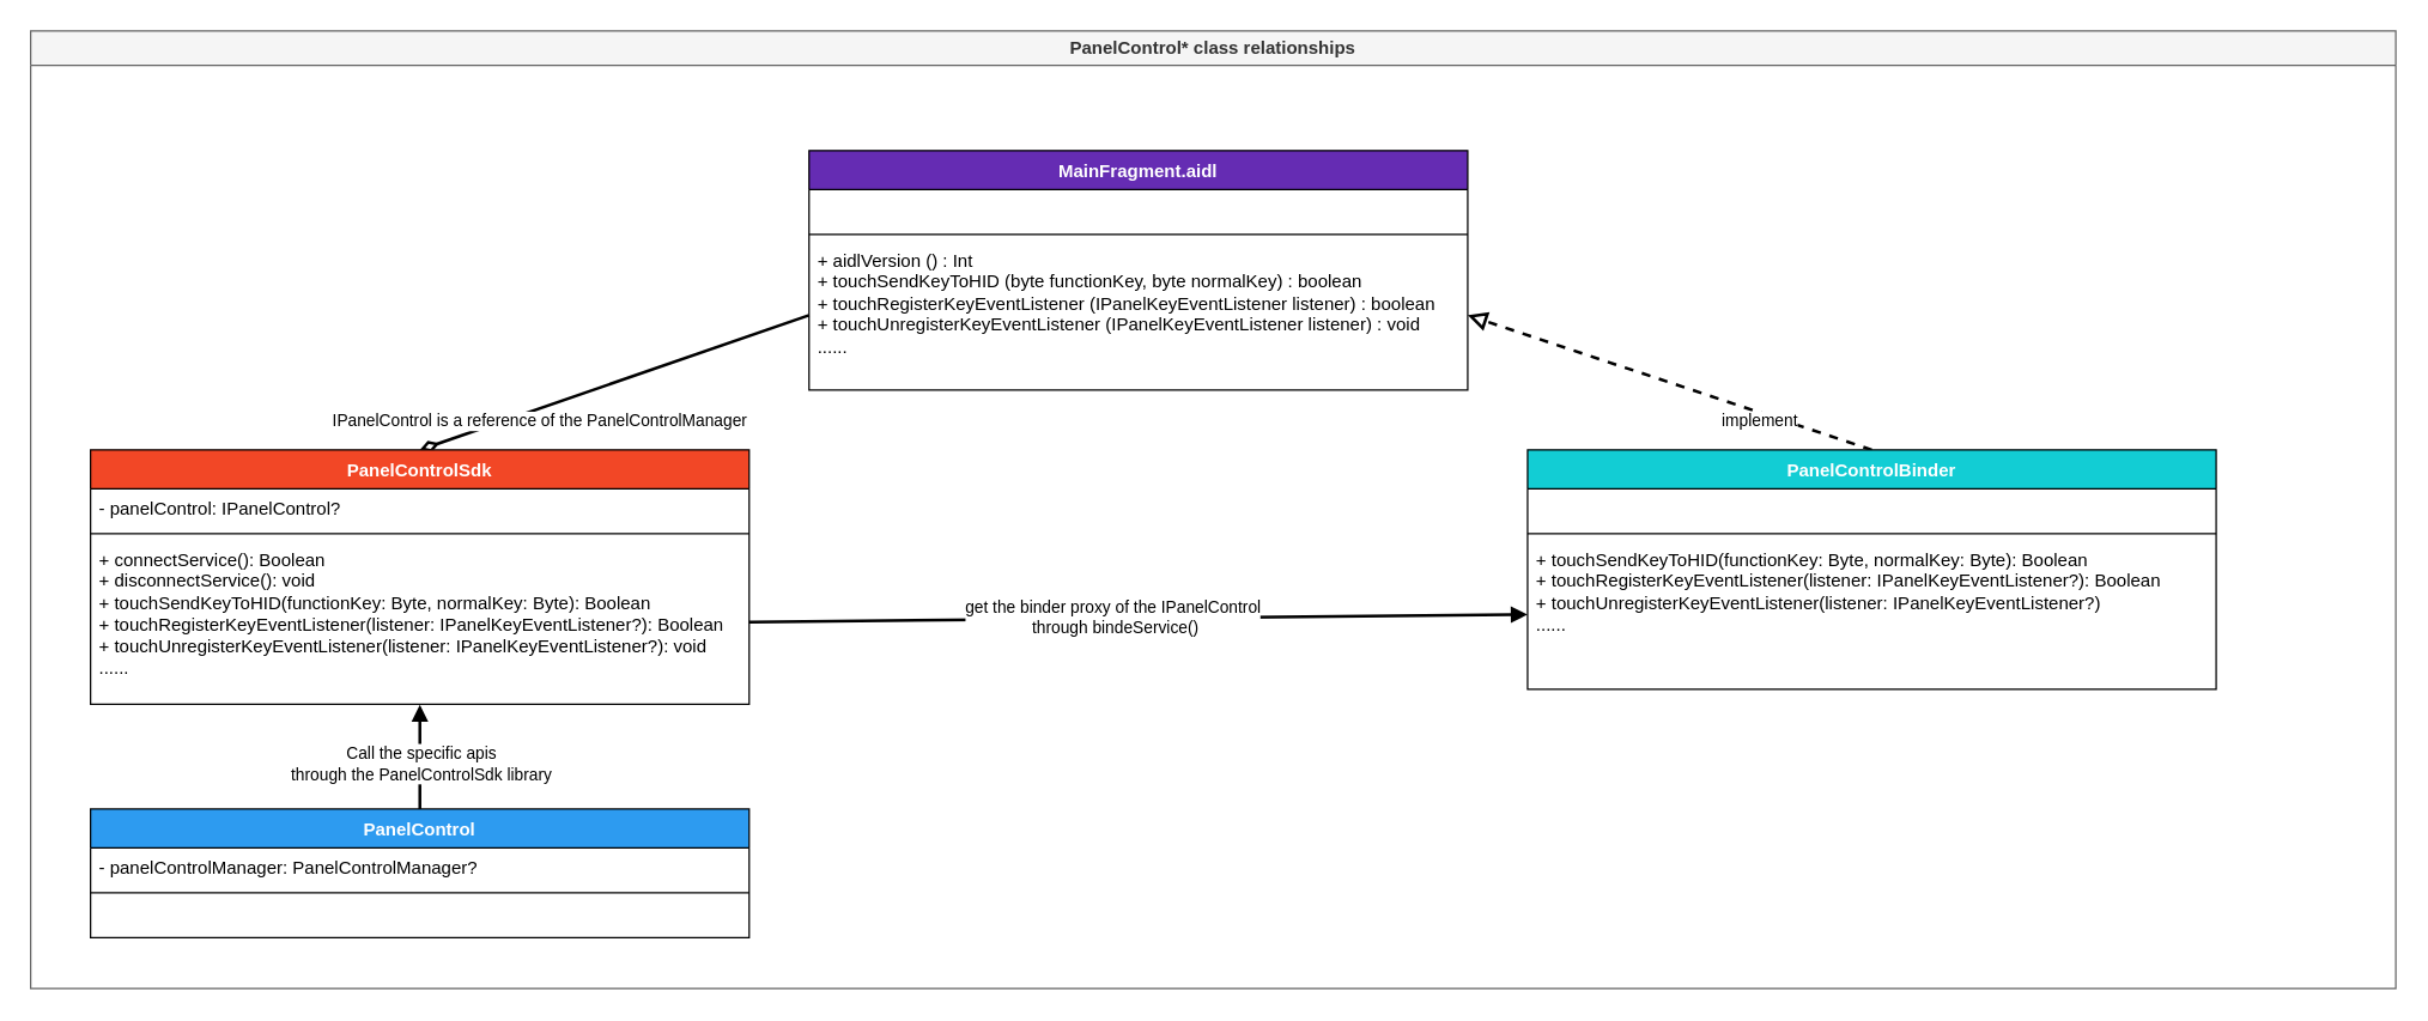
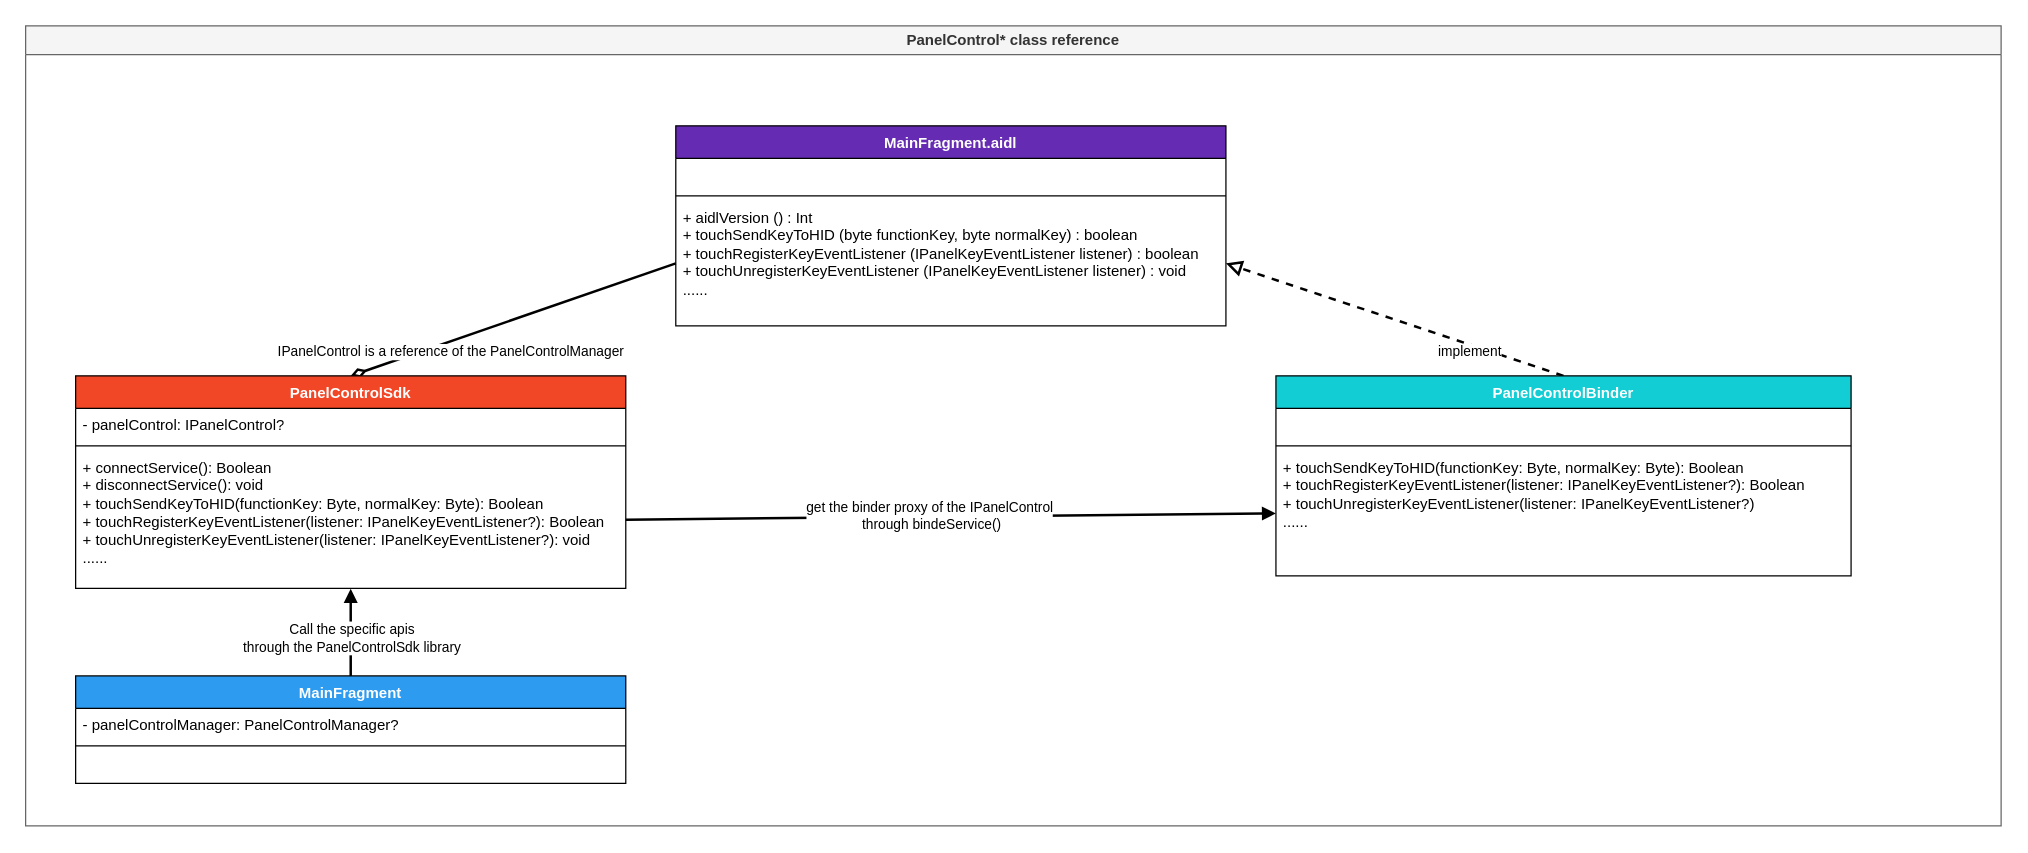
  <mxCell id="0" />
  <mxCell id="1" parent="0" />
- <mxCell id="2" value="PanelControl* class relationships" style="swimlane;whiteSpace=wrap;html=1;fillColor=#f5f5f5;fontColor=#333333;strokeColor=#666666;" parent="1" vertex="1"><mxGeometry width="1580" height="640" as="geometry" x="20" y="20"><mxRectangle width="190" height="30" as="alternateBounds" /></mxGeometry></mxCell>
+ <mxCell id="2" value="PanelControl* class reference" style="swimlane;whiteSpace=wrap;html=1;fillColor=#f5f5f5;fontColor=#333333;strokeColor=#666666;" parent="1" vertex="1"><mxGeometry width="1580" height="640" as="geometry" x="20" y="20"><mxRectangle width="190" height="30" as="alternateBounds" /></mxGeometry></mxCell>
  <mxCell id="3" value="" style="endArrow=block;startArrow=none;endFill=0;startFill=0;endSize=8;html=1;verticalAlign=bottom;dashed=1;labelBackgroundColor=none;rounded=0;entryX=1;entryY=0.5;entryDx=0;entryDy=0;strokeWidth=2;exitX=0.5;exitY=0;exitDx=0;exitDy=0;" parent="2" source="19" target="14" edge="1"><mxGeometry width="160" relative="1" as="geometry"><mxPoint x="1240" y="270" as="sourcePoint" /><mxPoint x="520" y="160" as="targetPoint" /></mxGeometry></mxCell>
  <mxCell id="4" value="implement" style="edgeLabel;html=1;align=center;verticalAlign=middle;resizable=0;points=[];" parent="3" vertex="1" connectable="0"><mxGeometry x="-0.314" y="-1" relative="1" as="geometry"><mxPoint x="17" y="12" as="offset" /></mxGeometry></mxCell>
  <mxCell id="5" value="" style="html=1;verticalAlign=bottom;labelBackgroundColor=none;endArrow=block;endFill=1;rounded=0;exitX=0.5;exitY=0;exitDx=0;exitDy=0;strokeWidth=2;entryX=0.5;entryY=1.003;entryDx=0;entryDy=0;entryPerimeter=0;" parent="2" source="23" target="18" edge="1"><mxGeometry width="160" relative="1" as="geometry"><mxPoint x="270" y="530" as="sourcePoint" /><mxPoint x="280" y="470" as="targetPoint" /></mxGeometry></mxCell>
  <mxCell id="6" value="Call the specific apis &lt;br&gt;through the PanelControlSdk library" style="edgeLabel;html=1;align=center;verticalAlign=middle;resizable=0;points=[];" parent="5" vertex="1" connectable="0"><mxGeometry x="-0.124" relative="1" as="geometry"><mxPoint as="offset" /></mxGeometry></mxCell>
  <mxCell id="7" value="" style="html=1;verticalAlign=bottom;labelBackgroundColor=none;endArrow=block;endFill=1;rounded=0;entryX=0;entryY=0.5;entryDx=0;entryDy=0;exitX=1;exitY=0.5;exitDx=0;exitDy=0;strokeWidth=2;" parent="2" source="18" target="22" edge="1"><mxGeometry width="160" relative="1" as="geometry"><mxPoint x="240" y="340" as="sourcePoint" /><mxPoint x="560" y="340" as="targetPoint" /></mxGeometry></mxCell>
  <mxCell id="8" value="get the binder proxy of the IPanelControl&lt;br&gt;&amp;nbsp;through bindeService()" style="edgeLabel;html=1;align=center;verticalAlign=middle;resizable=0;points=[];" parent="7" vertex="1" connectable="0"><mxGeometry x="-0.067" y="1" relative="1" as="geometry"><mxPoint as="offset" /></mxGeometry></mxCell>
  <mxCell id="9" value="" style="endArrow=none;startArrow=diamondThin;endFill=0;startFill=0;html=1;verticalAlign=bottom;labelBackgroundColor=none;strokeWidth=2;startSize=8;endSize=8;rounded=0;entryX=0;entryY=0.5;entryDx=0;entryDy=0;exitX=0.5;exitY=0;exitDx=0;exitDy=0;" parent="2" source="15" target="14" edge="1"><mxGeometry width="160" relative="1" as="geometry"><mxPoint x="140" y="280" as="sourcePoint" /><mxPoint x="280" y="160" as="targetPoint" /></mxGeometry></mxCell>
  <mxCell id="10" value="IPanelControl is a reference of the PanelControlManager" style="edgeLabel;html=1;align=center;verticalAlign=middle;resizable=0;points=[];" parent="9" vertex="1" connectable="0"><mxGeometry x="-0.34" y="1" relative="1" as="geometry"><mxPoint x="-6" y="11" as="offset" /></mxGeometry></mxCell>
  <mxCell id="11" value="MainFragment.aidl" style="swimlane;fontStyle=1;align=center;verticalAlign=top;childLayout=stackLayout;horizontal=1;startSize=26;horizontalStack=0;resizeParent=1;resizeParentMax=0;resizeLast=0;collapsible=1;marginBottom=0;whiteSpace=wrap;html=1;fillColor=#652CB3;fontColor=#FFFFFF;" parent="2" vertex="1"><mxGeometry x="520" y="80" width="440" height="160" as="geometry"><mxRectangle x="320" y="80" width="140" height="30" as="alternateBounds" /></mxGeometry></mxCell>
  <mxCell id="12" value="&amp;nbsp;" style="text;strokeColor=none;fillColor=none;align=left;verticalAlign=top;spacingLeft=4;spacingRight=4;overflow=hidden;rotatable=0;points=[[0,0.5],[1,0.5]];portConstraint=eastwest;whiteSpace=wrap;html=1;" parent="11" vertex="1"><mxGeometry y="26" width="440" height="26" as="geometry" /></mxCell>
  <mxCell id="13" value="" style="line;strokeWidth=1;fillColor=none;align=left;verticalAlign=middle;spacingTop=-1;spacingLeft=3;spacingRight=3;rotatable=0;labelPosition=right;points=[];portConstraint=eastwest;strokeColor=inherit;" parent="11" vertex="1"><mxGeometry y="52" width="440" height="8" as="geometry" /></mxCell>
  <mxCell id="14" value="&lt;div&gt;+ aidlVersion () : Int&lt;/div&gt;&lt;div&gt;+ touchSendKeyToHID (byte functionKey, byte normalKey) : boolean&lt;/div&gt;&lt;div&gt;+ touchRegisterKeyEventListener (IPanelKeyEventListener listener) : boolean&lt;/div&gt;&lt;div&gt;+ touchUnregisterKeyEventListener (IPanelKeyEventListener listener) : void&lt;/div&gt;&lt;div&gt;......&lt;/div&gt;" style="text;strokeColor=none;fillColor=none;align=left;verticalAlign=top;spacingLeft=4;spacingRight=4;overflow=hidden;rotatable=0;points=[[0,0.5],[1,0.5]];portConstraint=eastwest;whiteSpace=wrap;html=1;" parent="11" vertex="1"><mxGeometry y="60" width="440" height="100" as="geometry" /></mxCell>
  <mxCell id="15" value="PanelControlSdk" style="swimlane;fontStyle=1;align=center;verticalAlign=top;childLayout=stackLayout;horizontal=1;startSize=26;horizontalStack=0;resizeParent=1;resizeParentMax=0;resizeLast=0;collapsible=1;marginBottom=0;whiteSpace=wrap;html=1;fillColor=#F24726;fontColor=#FFFFFF;" parent="2" vertex="1"><mxGeometry x="40" y="280" width="440" height="170" as="geometry"><mxRectangle x="40" y="280" width="160" height="30" as="alternateBounds" /></mxGeometry></mxCell>
  <mxCell id="16" value="- panelControl: IPanelControl?" style="text;strokeColor=none;fillColor=none;align=left;verticalAlign=top;spacingLeft=4;spacingRight=4;overflow=hidden;rotatable=0;points=[[0,0.5],[1,0.5]];portConstraint=eastwest;whiteSpace=wrap;html=1;" parent="15" vertex="1"><mxGeometry y="26" width="440" height="26" as="geometry" /></mxCell>
  <mxCell id="17" value="" style="line;strokeWidth=1;fillColor=none;align=left;verticalAlign=middle;spacingTop=-1;spacingLeft=3;spacingRight=3;rotatable=0;labelPosition=right;points=[];portConstraint=eastwest;strokeColor=inherit;" parent="15" vertex="1"><mxGeometry y="52" width="440" height="8" as="geometry" /></mxCell>
  <mxCell id="18" value="&lt;div&gt;+ connectService(): Boolean&lt;/div&gt;&lt;div&gt;+ disconnectService(): void&lt;/div&gt;&lt;div&gt;+ touchSendKeyToHID(functionKey: Byte, normalKey: Byte): Boolean&lt;/div&gt;&lt;div&gt;+ touchRegisterKeyEventListener(listener: IPanelKeyEventListener?): Boolean&lt;/div&gt;&lt;div&gt;+ touchUnregisterKeyEventListener(listener: IPanelKeyEventListener?): void&lt;/div&gt;&lt;div&gt;......&lt;/div&gt;" style="text;strokeColor=none;fillColor=none;align=left;verticalAlign=top;spacingLeft=4;spacingRight=4;overflow=hidden;rotatable=0;points=[[0,0.5],[1,0.5]];portConstraint=eastwest;whiteSpace=wrap;html=1;" parent="15" vertex="1"><mxGeometry y="60" width="440" height="110" as="geometry" /></mxCell>
  <mxCell id="19" value="PanelControlBinder" style="swimlane;fontStyle=1;align=center;verticalAlign=top;childLayout=stackLayout;horizontal=1;startSize=26;horizontalStack=0;resizeParent=1;resizeParentMax=0;resizeLast=0;collapsible=1;marginBottom=0;whiteSpace=wrap;html=1;fillColor=#12CDD4;fontColor=#FFFFFF;" parent="2" vertex="1"><mxGeometry x="1000" y="280" width="460" height="160" as="geometry" /></mxCell>
  <mxCell id="20" value="&amp;nbsp;" style="text;strokeColor=none;fillColor=none;align=left;verticalAlign=top;spacingLeft=4;spacingRight=4;overflow=hidden;rotatable=0;points=[[0,0.5],[1,0.5]];portConstraint=eastwest;whiteSpace=wrap;html=1;" parent="19" vertex="1"><mxGeometry y="26" width="460" height="26" as="geometry" /></mxCell>
  <mxCell id="21" value="" style="line;strokeWidth=1;fillColor=none;align=left;verticalAlign=middle;spacingTop=-1;spacingLeft=3;spacingRight=3;rotatable=0;labelPosition=right;points=[];portConstraint=eastwest;strokeColor=inherit;" parent="19" vertex="1"><mxGeometry y="52" width="460" height="8" as="geometry" /></mxCell>
  <mxCell id="22" value="&lt;div&gt;+ touchSendKeyToHID(functionKey: Byte, normalKey: Byte): Boolean&lt;/div&gt;&lt;div&gt;+ touchRegisterKeyEventListener(listener: IPanelKeyEventListener?): Boolean&lt;/div&gt;&lt;div&gt;+ touchUnregisterKeyEventListener(listener: IPanelKeyEventListener?)&lt;/div&gt;&lt;div&gt;......&lt;/div&gt;" style="text;strokeColor=none;fillColor=none;align=left;verticalAlign=top;spacingLeft=4;spacingRight=4;overflow=hidden;rotatable=0;points=[[0,0.5],[1,0.5]];portConstraint=eastwest;whiteSpace=wrap;html=1;" parent="19" vertex="1"><mxGeometry y="60" width="460" height="100" as="geometry" /></mxCell>
- <mxCell id="23" value="PanelControl" style="swimlane;fontStyle=1;align=center;verticalAlign=top;childLayout=stackLayout;horizontal=1;startSize=26;horizontalStack=0;resizeParent=1;resizeParentMax=0;resizeLast=0;collapsible=1;marginBottom=0;whiteSpace=wrap;html=1;fillColor=#2D9BF0;fontColor=#FFFFFF;" parent="2" vertex="1"><mxGeometry x="40" y="520" width="440" height="86" as="geometry" /></mxCell>
+ <mxCell id="23" value="MainFragment" style="swimlane;fontStyle=1;align=center;verticalAlign=top;childLayout=stackLayout;horizontal=1;startSize=26;horizontalStack=0;resizeParent=1;resizeParentMax=0;resizeLast=0;collapsible=1;marginBottom=0;whiteSpace=wrap;html=1;fillColor=#2D9BF0;fontColor=#FFFFFF;" parent="2" vertex="1"><mxGeometry x="40" y="520" width="440" height="86" as="geometry" /></mxCell>
  <mxCell id="24" value="- panelControlManager: PanelControlManager?" style="text;strokeColor=none;fillColor=none;align=left;verticalAlign=top;spacingLeft=4;spacingRight=4;overflow=hidden;rotatable=0;points=[[0,0.5],[1,0.5]];portConstraint=eastwest;whiteSpace=wrap;html=1;" parent="23" vertex="1"><mxGeometry y="26" width="440" height="26" as="geometry" /></mxCell>
  <mxCell id="25" value="" style="line;strokeWidth=1;fillColor=none;align=left;verticalAlign=middle;spacingTop=-1;spacingLeft=3;spacingRight=3;rotatable=0;labelPosition=right;points=[];portConstraint=eastwest;strokeColor=inherit;" parent="23" vertex="1"><mxGeometry y="52" width="440" height="8" as="geometry" /></mxCell>
  <mxCell id="26" value="&amp;nbsp;" style="text;strokeColor=none;fillColor=none;align=left;verticalAlign=top;spacingLeft=4;spacingRight=4;overflow=hidden;rotatable=0;points=[[0,0.5],[1,0.5]];portConstraint=eastwest;whiteSpace=wrap;html=1;" parent="23" vertex="1"><mxGeometry y="60" width="440" height="26" as="geometry" /></mxCell>
